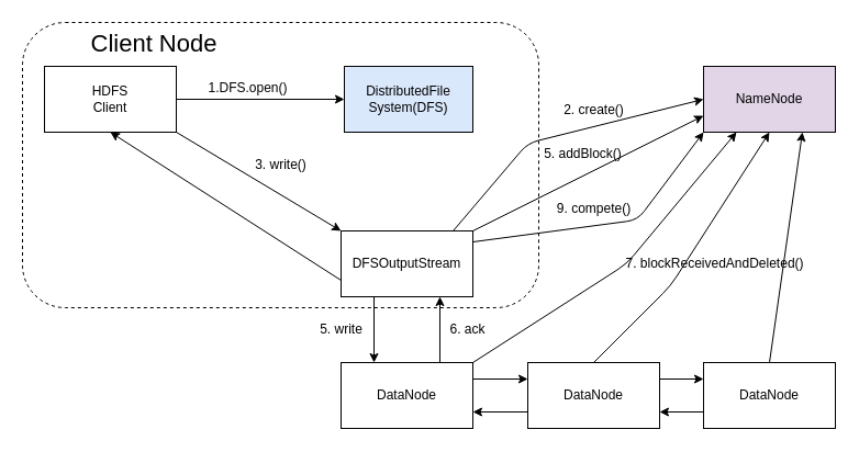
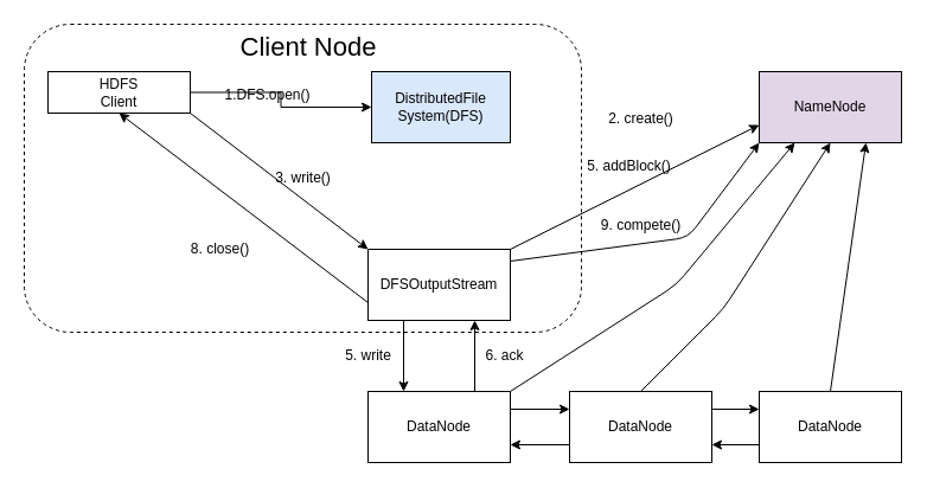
  <mxCell id="0" />
  <mxCell id="1" parent="0" />
  <mxCell id="2" value="" style="rounded=1;whiteSpace=wrap;html=1;dashed=1;fillColor=none;" vertex="1" parent="1"><mxGeometry x="20" y="20" width="470" height="260" as="geometry" /></mxCell>
  <mxCell id="3" style="edgeStyle=orthogonalEdgeStyle;rounded=0;orthogonalLoop=1;jettySize=auto;html=1;exitX=1;exitY=0.5;exitDx=0;exitDy=0;entryX=0;entryY=0.5;entryDx=0;entryDy=0;" edge="1" parent="1" source="4" target="5"><mxGeometry relative="1" as="geometry" /></mxCell>
- <mxCell id="4" value="HDFS&lt;br&gt;Client" style="rounded=0;whiteSpace=wrap;html=1;" vertex="1" parent="1"><mxGeometry x="40" y="60" width="120" height="60" as="geometry" /></mxCell>
+ <mxCell id="4" value="HDFS&lt;br&gt;Client" style="rounded=0;whiteSpace=wrap;html=1;" vertex="1" parent="1"><mxGeometry x="40" y="60" width="120" height="35" as="geometry" /></mxCell>
  <mxCell id="5" value="DistributedFile&lt;br&gt;System(DFS)" style="rounded=0;whiteSpace=wrap;html=1;fillColor=#dae8fc;" vertex="1" parent="1"><mxGeometry x="313" y="60" width="117" height="60" as="geometry" /></mxCell>
  <mxCell id="6" value="NameNode" style="rounded=0;whiteSpace=wrap;html=1;fillColor=#e1d5e7;" vertex="1" parent="1"><mxGeometry x="640" y="60" width="120" height="60" as="geometry" /></mxCell>
  <mxCell id="7" value="1.DFS.open()" style="text;html=1;align=center;verticalAlign=middle;resizable=0;points=[];autosize=1;strokeColor=none;" vertex="1" parent="1"><mxGeometry x="175" y="70" width="100" height="20" as="geometry" /></mxCell>
  <mxCell id="8" value="2. create()" style="text;html=1;align=center;verticalAlign=middle;resizable=0;points=[];autosize=1;strokeColor=none;" vertex="1" parent="1"><mxGeometry x="500" y="90" width="80" height="20" as="geometry" /></mxCell>
  <mxCell id="9" style="edgeStyle=orthogonalEdgeStyle;rounded=0;orthogonalLoop=1;jettySize=auto;html=1;exitX=0.25;exitY=1;exitDx=0;exitDy=0;entryX=0.25;entryY=0;entryDx=0;entryDy=0;" edge="1" parent="1" source="10" target="15"><mxGeometry relative="1" as="geometry" /></mxCell>
  <mxCell id="10" value="DFSOutputStream" style="rounded=0;whiteSpace=wrap;html=1;fillColor=none;gradientColor=none;" vertex="1" parent="1"><mxGeometry x="310" y="210" width="120" height="60" as="geometry" /></mxCell>
  <mxCell id="11" value="3. write()" style="text;html=1;align=center;verticalAlign=middle;resizable=0;points=[];autosize=1;strokeColor=none;" vertex="1" parent="1"><mxGeometry x="220" y="140" width="70" height="20" as="geometry" /></mxCell>
+ <mxCell id="12" value="8. close()" style="text;html=1;align=center;verticalAlign=middle;resizable=0;points=[];autosize=1;strokeColor=none;" vertex="1" parent="1"><mxGeometry x="150" y="200" width="70" height="20" as="geometry" /></mxCell>
  <mxCell id="13" style="edgeStyle=orthogonalEdgeStyle;rounded=0;orthogonalLoop=1;jettySize=auto;html=1;exitX=1;exitY=0.25;exitDx=0;exitDy=0;entryX=0;entryY=0.25;entryDx=0;entryDy=0;" edge="1" parent="1" source="15" target="18"><mxGeometry relative="1" as="geometry" /></mxCell>
  <mxCell id="14" style="edgeStyle=orthogonalEdgeStyle;rounded=0;orthogonalLoop=1;jettySize=auto;html=1;exitX=0.75;exitY=0;exitDx=0;exitDy=0;entryX=0.75;entryY=1;entryDx=0;entryDy=0;" edge="1" parent="1" source="15" target="10"><mxGeometry relative="1" as="geometry" /></mxCell>
  <mxCell id="15" value="DataNode" style="rounded=0;whiteSpace=wrap;html=1;fillColor=none;gradientColor=none;" vertex="1" parent="1"><mxGeometry x="310" y="330" width="120" height="60" as="geometry" /></mxCell>
  <mxCell id="16" style="edgeStyle=orthogonalEdgeStyle;rounded=0;orthogonalLoop=1;jettySize=auto;html=1;exitX=0;exitY=0.75;exitDx=0;exitDy=0;entryX=1;entryY=0.75;entryDx=0;entryDy=0;" edge="1" parent="1" source="18" target="15"><mxGeometry relative="1" as="geometry" /></mxCell>
  <mxCell id="17" style="edgeStyle=orthogonalEdgeStyle;rounded=0;orthogonalLoop=1;jettySize=auto;html=1;exitX=1;exitY=0.25;exitDx=0;exitDy=0;entryX=0;entryY=0.25;entryDx=0;entryDy=0;" edge="1" parent="1" source="18" target="20"><mxGeometry relative="1" as="geometry" /></mxCell>
  <mxCell id="18" value="DataNode" style="rounded=0;whiteSpace=wrap;html=1;fillColor=none;gradientColor=none;" vertex="1" parent="1"><mxGeometry x="480" y="330" width="120" height="60" as="geometry" /></mxCell>
  <mxCell id="19" style="edgeStyle=orthogonalEdgeStyle;rounded=0;orthogonalLoop=1;jettySize=auto;html=1;exitX=0;exitY=0.75;exitDx=0;exitDy=0;entryX=1;entryY=0.75;entryDx=0;entryDy=0;" edge="1" parent="1" source="20" target="18"><mxGeometry relative="1" as="geometry" /></mxCell>
  <mxCell id="20" value="DataNode" style="rounded=0;whiteSpace=wrap;html=1;fillColor=none;gradientColor=none;" vertex="1" parent="1"><mxGeometry x="640" y="330" width="120" height="60" as="geometry" /></mxCell>
  <mxCell id="21" value="5. write" style="text;html=1;align=center;verticalAlign=middle;resizable=0;points=[];autosize=1;strokeColor=none;" vertex="1" parent="1"><mxGeometry x="280" y="290" width="60" height="20" as="geometry" /></mxCell>
- <mxCell id="22" value="&lt;font style=&quot;font-size: 22px&quot;&gt;Client Node&lt;/font&gt;" style="text;html=1;strokeColor=none;fillColor=none;align=center;verticalAlign=middle;whiteSpace=wrap;rounded=0;dashed=1;" vertex="1" parent="1"><mxGeometry x="30" y="30" width="220" height="20" as="geometry" /></mxCell>
- <mxCell id="23" value="" style="endArrow=classic;html=1;entryX=0;entryY=0.5;entryDx=0;entryDy=0;exitX=0.847;exitY=0.008;exitDx=0;exitDy=0;exitPerimeter=0;" edge="1" parent="1" source="10" target="6"><mxGeometry width="50" height="50" relative="1" as="geometry"><mxPoint x="350" y="270" as="sourcePoint" /><mxPoint x="400" y="220" as="targetPoint" /><Array as="points"><mxPoint x="480" y="130" /></Array></mxGeometry></mxCell>
+ <mxCell id="22" value="&lt;font style=&quot;font-size: 22px&quot;&gt;Client Node&lt;/font&gt;" style="text;html=1;strokeColor=none;fillColor=none;align=center;verticalAlign=middle;whiteSpace=wrap;rounded=0;dashed=1;" vertex="1" parent="1"><mxGeometry x="150" y="30" width="220" height="20" as="geometry" /></mxCell>
  <mxCell id="24" value="" style="endArrow=classic;html=1;entryX=0;entryY=0.75;entryDx=0;entryDy=0;" edge="1" parent="1" target="6"><mxGeometry width="50" height="50" relative="1" as="geometry"><mxPoint x="430" y="210" as="sourcePoint" /><mxPoint x="400" y="220" as="targetPoint" /><Array as="points" /></mxGeometry></mxCell>
  <mxCell id="25" value="5. addBlock()" style="text;html=1;align=center;verticalAlign=middle;resizable=0;points=[];autosize=1;strokeColor=none;" vertex="1" parent="1"><mxGeometry x="480" y="130" width="100" height="20" as="geometry" /></mxCell>
  <mxCell id="26" value="" style="endArrow=classic;html=1;entryX=0;entryY=1;entryDx=0;entryDy=0;" edge="1" parent="1" target="6"><mxGeometry width="50" height="50" relative="1" as="geometry"><mxPoint x="430" y="220" as="sourcePoint" /><mxPoint x="650" y="140" as="targetPoint" /><Array as="points"><mxPoint x="580" y="200" /></Array></mxGeometry></mxCell>
  <mxCell id="27" value="9. compete()" style="text;html=1;align=center;verticalAlign=middle;resizable=0;points=[];autosize=1;strokeColor=none;" vertex="1" parent="1"><mxGeometry x="495" y="180" width="90" height="20" as="geometry" /></mxCell>
  <mxCell id="28" value="6. ack" style="text;html=1;align=center;verticalAlign=middle;resizable=0;points=[];autosize=1;strokeColor=none;" vertex="1" parent="1"><mxGeometry x="400" y="290" width="50" height="20" as="geometry" /></mxCell>
  <mxCell id="29" value="" style="endArrow=classic;html=1;exitX=1;exitY=0;exitDx=0;exitDy=0;entryX=0.25;entryY=1;entryDx=0;entryDy=0;" edge="1" parent="1" source="15" target="6"><mxGeometry width="50" height="50" relative="1" as="geometry"><mxPoint x="430" y="250" as="sourcePoint" /><mxPoint x="480" y="200" as="targetPoint" /><Array as="points"><mxPoint x="570" y="240" /></Array></mxGeometry></mxCell>
  <mxCell id="30" value="" style="endArrow=classic;html=1;entryX=0.5;entryY=1;entryDx=0;entryDy=0;" edge="1" parent="1" target="6"><mxGeometry width="50" height="50" relative="1" as="geometry"><mxPoint x="540" y="330" as="sourcePoint" /><mxPoint x="480" y="200" as="targetPoint" /><Array as="points"><mxPoint x="610" y="260" /></Array></mxGeometry></mxCell>
  <mxCell id="31" value="" style="endArrow=classic;html=1;exitX=0.5;exitY=0;exitDx=0;exitDy=0;entryX=0.75;entryY=1;entryDx=0;entryDy=0;" edge="1" parent="1" source="20" target="6"><mxGeometry width="50" height="50" relative="1" as="geometry"><mxPoint x="430" y="250" as="sourcePoint" /><mxPoint x="480" y="200" as="targetPoint" /></mxGeometry></mxCell>
- <mxCell id="32" value="7. blockReceivedAndDeleted()" style="text;html=1;align=center;verticalAlign=middle;resizable=0;points=[];autosize=1;strokeColor=none;" vertex="1" parent="1"><mxGeometry x="550" y="230" width="200" height="20" as="geometry" /></mxCell>
  <mxCell id="33" value="" style="endArrow=classic;html=1;exitX=1;exitY=1;exitDx=0;exitDy=0;entryX=0;entryY=0;entryDx=0;entryDy=0;" edge="1" parent="1" source="4" target="10"><mxGeometry width="50" height="50" relative="1" as="geometry"><mxPoint x="210" y="320" as="sourcePoint" /><mxPoint x="530" y="250" as="targetPoint" /><Array as="points" /></mxGeometry></mxCell>
  <mxCell id="34" value="" style="endArrow=classic;html=1;exitX=0;exitY=0.75;exitDx=0;exitDy=0;entryX=0.5;entryY=1;entryDx=0;entryDy=0;" edge="1" parent="1" source="10" target="4"><mxGeometry width="50" height="50" relative="1" as="geometry"><mxPoint x="430" y="250" as="sourcePoint" /><mxPoint x="480" y="200" as="targetPoint" /></mxGeometry></mxCell>
